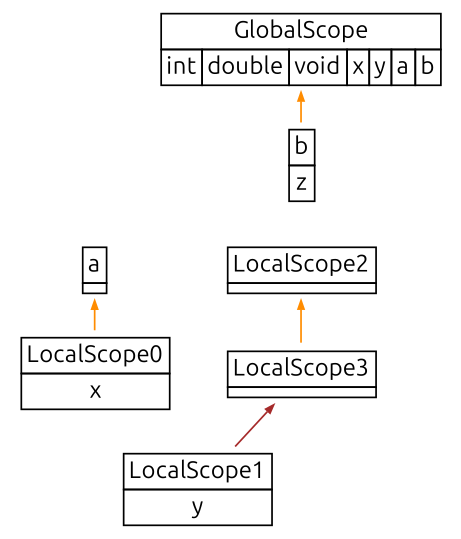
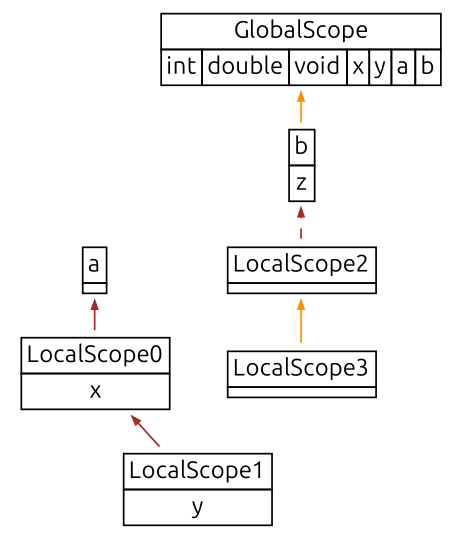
  digraph {
    fontname=Ubuntu
    rankdir=BT
    ranksep=0.25
    node [fontname=Ubuntu shape=none]
    edge [arrowsize=0.5 color=brown fontname=Ubuntu style=solid]
    n1 [label=<<TABLE BORDER="0" CELLBORDER="1" CELLSPACING="0"><TR><TD COLSPAN = "1">LocalScope1</TD></TR><TR><TD>y</TD></TR></TABLE>>]
    n2 [label=<<TABLE BORDER="0" CELLBORDER="1" CELLSPACING="0"><TR><TD COLSPAN = "1">LocalScope0</TD></TR><TR><TD>x</TD></TR></TABLE>>]
    n3 [label=<<TABLE BORDER="0" CELLBORDER="1" CELLSPACING="0"><TR><TD COLSPAN = "0">a</TD></TR><TR><TD></TD></TR></TABLE>>]
    n4 [label=<<TABLE BORDER="0" CELLBORDER="1" CELLSPACING="0"><TR><TD COLSPAN = "7">GlobalScope</TD></TR><TR><TD>int</TD><TD>double</TD><TD>void</TD><TD>x</TD><TD>y</TD><TD>a</TD><TD>b</TD></TR></TABLE>>]
    n5 [label=<<TABLE BORDER="0" CELLBORDER="1" CELLSPACING="0"><TR><TD COLSPAN = "0">LocalScope3</TD></TR><TR><TD></TD></TR></TABLE>>]
    n6 [label=<<TABLE BORDER="0" CELLBORDER="1" CELLSPACING="0"><TR><TD COLSPAN = "0">LocalScope2</TD></TR><TR><TD></TD></TR></TABLE>>]
    n7 [label=<<TABLE BORDER="0" CELLBORDER="1" CELLSPACING="0"><TR><TD COLSPAN = "1">b</TD></TR><TR><TD>z</TD></TR></TABLE>>]
-   n1 -> n5
-   n2 -> n3 [color=darkorange]
+   n1 -> n2
+   n2 -> n3
    n5 -> n6 [color=darkorange]
+   n6 -> n7 [style=dashed]
    n7 -> n4 [color=darkorange]
  }
